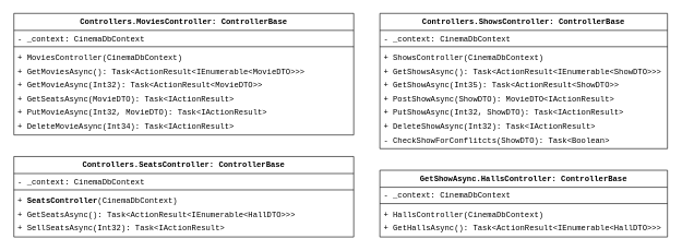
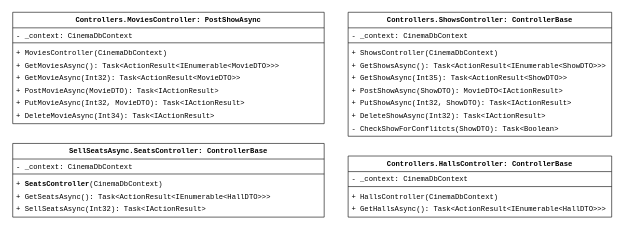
  <mxCell id="0" />
  <mxCell id="1" parent="0" />
- <mxCell id="2" value="&lt;font&gt;Controllers.MoviesController: ControllerBase&lt;/font&gt;" style="swimlane;fontStyle=1;align=center;verticalAlign=top;childLayout=stackLayout;horizontal=1;startSize=26;horizontalStack=0;resizeParent=1;resizeParentMax=0;resizeLast=0;collapsible=1;marginBottom=0;whiteSpace=wrap;html=1;fontFamily=Courier New;fillColor=none;" parent="1" vertex="1"><mxGeometry x="20" y="20" width="520" height="186" as="geometry" /></mxCell>
+ <mxCell id="2" value="&lt;font&gt;Controllers.MoviesController: PostShowAsync&lt;/font&gt;" style="swimlane;fontStyle=1;align=center;verticalAlign=top;childLayout=stackLayout;horizontal=1;startSize=26;horizontalStack=0;resizeParent=1;resizeParentMax=0;resizeLast=0;collapsible=1;marginBottom=0;whiteSpace=wrap;html=1;fontFamily=Courier New;fillColor=none;" parent="1" vertex="1"><mxGeometry x="20" y="20" width="520" height="186" as="geometry" /></mxCell>
  <mxCell id="3" value="- _context: CinemaDbContext" style="text;strokeColor=none;fillColor=none;align=left;verticalAlign=top;spacingLeft=4;spacingRight=4;overflow=hidden;rotatable=0;points=[[0,0.5],[1,0.5]];portConstraint=eastwest;whiteSpace=wrap;html=1;fontFamily=Courier New;" parent="2" vertex="1"><mxGeometry y="26" width="520" height="21" as="geometry" /></mxCell>
  <mxCell id="4" value="" style="line;strokeWidth=1;fillColor=none;align=left;verticalAlign=middle;spacingTop=-1;spacingLeft=3;spacingRight=3;rotatable=0;labelPosition=right;points=[];portConstraint=eastwest;strokeColor=inherit;" parent="2" vertex="1"><mxGeometry y="47" width="520" height="8" as="geometry" /></mxCell>
  <mxCell id="5" value="+ MoviesController(CinemaDbContext)" style="text;strokeColor=none;fillColor=none;align=left;verticalAlign=top;spacingLeft=4;spacingRight=4;overflow=hidden;rotatable=0;points=[[0,0.5],[1,0.5]];portConstraint=eastwest;whiteSpace=wrap;html=1;fontFamily=Courier New;" parent="2" vertex="1"><mxGeometry y="55" width="520" height="21" as="geometry" /></mxCell>
  <mxCell id="6" value="+ GetMoviesAsync(): Task&amp;lt;ActionResult&amp;lt;IEnumerable&amp;lt;MovieDTO&amp;gt;&amp;gt;&amp;gt;" style="text;strokeColor=none;fillColor=none;align=left;verticalAlign=top;spacingLeft=4;spacingRight=4;overflow=hidden;rotatable=0;points=[[0,0.5],[1,0.5]];portConstraint=eastwest;whiteSpace=wrap;html=1;fontFamily=Courier New;" parent="2" vertex="1"><mxGeometry y="76" width="520" height="21" as="geometry" /></mxCell>
  <mxCell id="7" value="+ GetMovieAsync(Int32): Task&amp;lt;ActionResult&amp;lt;MovieDTO&amp;gt;&amp;gt;" style="text;strokeColor=none;fillColor=none;align=left;verticalAlign=top;spacingLeft=4;spacingRight=4;overflow=hidden;rotatable=0;points=[[0,0.5],[1,0.5]];portConstraint=eastwest;whiteSpace=wrap;html=1;fontFamily=Courier New;" vertex="1" parent="2"><mxGeometry y="97" width="520" height="21" as="geometry" /></mxCell>
- <mxCell id="8" value="+ GetSeatsAsync(MovieDTO): Task&amp;lt;IActionResult&amp;gt;" style="text;strokeColor=none;fillColor=none;align=left;verticalAlign=top;spacingLeft=4;spacingRight=4;overflow=hidden;rotatable=0;points=[[0,0.5],[1,0.5]];portConstraint=eastwest;whiteSpace=wrap;html=1;fontFamily=Courier New;" vertex="1" parent="2"><mxGeometry y="118" width="520" height="21" as="geometry" /></mxCell>
+ <mxCell id="8" value="+ PostMovieAsync(MovieDTO): Task&amp;lt;IActionResult&amp;gt;" style="text;strokeColor=none;fillColor=none;align=left;verticalAlign=top;spacingLeft=4;spacingRight=4;overflow=hidden;rotatable=0;points=[[0,0.5],[1,0.5]];portConstraint=eastwest;whiteSpace=wrap;html=1;fontFamily=Courier New;" vertex="1" parent="2"><mxGeometry y="118" width="520" height="21" as="geometry" /></mxCell>
  <mxCell id="9" value="+ PutMovieAsync(Int32, MovieDTO): Task&amp;lt;IActionResult&amp;gt;" style="text;strokeColor=none;fillColor=none;align=left;verticalAlign=top;spacingLeft=4;spacingRight=4;overflow=hidden;rotatable=0;points=[[0,0.5],[1,0.5]];portConstraint=eastwest;whiteSpace=wrap;html=1;fontFamily=Courier New;" vertex="1" parent="2"><mxGeometry y="139" width="520" height="21" as="geometry" /></mxCell>
  <mxCell id="10" value="+ DeleteMovieAsync(Int34): Task&amp;lt;IActionResult&amp;gt;" style="text;strokeColor=none;fillColor=none;align=left;verticalAlign=top;spacingLeft=4;spacingRight=4;overflow=hidden;rotatable=0;points=[[0,0.5],[1,0.5]];portConstraint=eastwest;whiteSpace=wrap;html=1;fontFamily=Courier New;" parent="2" vertex="1"><mxGeometry y="160" width="520" height="26" as="geometry" /></mxCell>
- <mxCell id="11" value="&lt;font&gt;GetShowAsync.HallsController: ControllerBase&lt;/font&gt;" style="swimlane;fontStyle=1;align=center;verticalAlign=top;childLayout=stackLayout;horizontal=1;startSize=26;horizontalStack=0;resizeParent=1;resizeParentMax=0;resizeLast=0;collapsible=1;marginBottom=0;whiteSpace=wrap;html=1;fontFamily=Courier New;fillColor=none;" vertex="1" parent="1"><mxGeometry x="580" y="260" width="440" height="102" as="geometry" /></mxCell>
+ <mxCell id="11" value="&lt;font&gt;Controllers.HallsController: ControllerBase&lt;/font&gt;" style="swimlane;fontStyle=1;align=center;verticalAlign=top;childLayout=stackLayout;horizontal=1;startSize=26;horizontalStack=0;resizeParent=1;resizeParentMax=0;resizeLast=0;collapsible=1;marginBottom=0;whiteSpace=wrap;html=1;fontFamily=Courier New;fillColor=none;" vertex="1" parent="1"><mxGeometry x="580" y="260" width="440" height="102" as="geometry" /></mxCell>
  <mxCell id="12" value="- _context: CinemaDbContext" style="text;strokeColor=none;fillColor=none;align=left;verticalAlign=top;spacingLeft=4;spacingRight=4;overflow=hidden;rotatable=0;points=[[0,0.5],[1,0.5]];portConstraint=eastwest;whiteSpace=wrap;html=1;fontFamily=Courier New;" vertex="1" parent="11"><mxGeometry y="26" width="440" height="21" as="geometry" /></mxCell>
  <mxCell id="13" value="" style="line;strokeWidth=1;fillColor=none;align=left;verticalAlign=middle;spacingTop=-1;spacingLeft=3;spacingRight=3;rotatable=0;labelPosition=right;points=[];portConstraint=eastwest;strokeColor=inherit;" vertex="1" parent="11"><mxGeometry y="47" width="440" height="8" as="geometry" /></mxCell>
  <mxCell id="14" value="+ HallsController(CinemaDbContext)" style="text;strokeColor=none;fillColor=none;align=left;verticalAlign=top;spacingLeft=4;spacingRight=4;overflow=hidden;rotatable=0;points=[[0,0.5],[1,0.5]];portConstraint=eastwest;whiteSpace=wrap;html=1;fontFamily=Courier New;" vertex="1" parent="11"><mxGeometry y="55" width="440" height="21" as="geometry" /></mxCell>
  <mxCell id="15" value="+ GetHallsAsync(): Task&amp;lt;ActionResult&amp;lt;IEnumerable&amp;lt;HallDTO&amp;gt;&amp;gt;&amp;gt;" style="text;strokeColor=none;fillColor=none;align=left;verticalAlign=top;spacingLeft=4;spacingRight=4;overflow=hidden;rotatable=0;points=[[0,0.5],[1,0.5]];portConstraint=eastwest;whiteSpace=wrap;html=1;fontFamily=Courier New;" vertex="1" parent="11"><mxGeometry y="76" width="440" height="26" as="geometry" /></mxCell>
- <mxCell id="16" value="&lt;font&gt;Controllers.SeatsController: ControllerBase&lt;/font&gt;" style="swimlane;fontStyle=1;align=center;verticalAlign=top;childLayout=stackLayout;horizontal=1;startSize=26;horizontalStack=0;resizeParent=1;resizeParentMax=0;resizeLast=0;collapsible=1;marginBottom=0;whiteSpace=wrap;html=1;fontFamily=Courier New;fillColor=none;" vertex="1" parent="1"><mxGeometry x="20" y="239" width="520" height="123" as="geometry" /></mxCell>
+ <mxCell id="16" value="&lt;font&gt;SellSeatsAsync.SeatsController: ControllerBase&lt;/font&gt;" style="swimlane;fontStyle=1;align=center;verticalAlign=top;childLayout=stackLayout;horizontal=1;startSize=26;horizontalStack=0;resizeParent=1;resizeParentMax=0;resizeLast=0;collapsible=1;marginBottom=0;whiteSpace=wrap;html=1;fontFamily=Courier New;fillColor=none;" vertex="1" parent="1"><mxGeometry x="20" y="239" width="520" height="123" as="geometry" /></mxCell>
  <mxCell id="17" value="- _context: CinemaDbContext" style="text;strokeColor=none;fillColor=none;align=left;verticalAlign=top;spacingLeft=4;spacingRight=4;overflow=hidden;rotatable=0;points=[[0,0.5],[1,0.5]];portConstraint=eastwest;whiteSpace=wrap;html=1;fontFamily=Courier New;" vertex="1" parent="16"><mxGeometry y="26" width="520" height="21" as="geometry" /></mxCell>
  <mxCell id="18" value="" style="line;strokeWidth=1;fillColor=none;align=left;verticalAlign=middle;spacingTop=-1;spacingLeft=3;spacingRight=3;rotatable=0;labelPosition=right;points=[];portConstraint=eastwest;strokeColor=inherit;" vertex="1" parent="16"><mxGeometry y="47" width="520" height="8" as="geometry" /></mxCell>
  <mxCell id="19" value="+&amp;nbsp;&lt;span style=&quot;font-weight: 700; text-align: center;&quot;&gt;SeatsController&lt;/span&gt;(CinemaDbContext)" style="text;strokeColor=none;fillColor=none;align=left;verticalAlign=top;spacingLeft=4;spacingRight=4;overflow=hidden;rotatable=0;points=[[0,0.5],[1,0.5]];portConstraint=eastwest;whiteSpace=wrap;html=1;fontFamily=Courier New;" vertex="1" parent="16"><mxGeometry y="55" width="520" height="21" as="geometry" /></mxCell>
  <mxCell id="20" value="+ GetSeatsAsync(): Task&amp;lt;ActionResult&amp;lt;IEnumerable&amp;lt;HallDTO&amp;gt;&amp;gt;&amp;gt;" style="text;strokeColor=none;fillColor=none;align=left;verticalAlign=top;spacingLeft=4;spacingRight=4;overflow=hidden;rotatable=0;points=[[0,0.5],[1,0.5]];portConstraint=eastwest;whiteSpace=wrap;html=1;fontFamily=Courier New;" vertex="1" parent="16"><mxGeometry y="76" width="520" height="21" as="geometry" /></mxCell>
  <mxCell id="21" value="+ SellSeatsAsync(Int32): Task&amp;lt;IActionResult&amp;gt;" style="text;strokeColor=none;fillColor=none;align=left;verticalAlign=top;spacingLeft=4;spacingRight=4;overflow=hidden;rotatable=0;points=[[0,0.5],[1,0.5]];portConstraint=eastwest;whiteSpace=wrap;html=1;fontFamily=Courier New;" vertex="1" parent="16"><mxGeometry y="97" width="520" height="26" as="geometry" /></mxCell>
  <mxCell id="22" value="Controllers.ShowsController: ControllerBase" style="swimlane;fontStyle=1;align=center;verticalAlign=top;childLayout=stackLayout;horizontal=1;startSize=26;horizontalStack=0;resizeParent=1;resizeParentMax=0;resizeLast=0;collapsible=1;marginBottom=0;whiteSpace=wrap;html=1;fontFamily=Courier New;fillColor=none;" vertex="1" parent="1"><mxGeometry x="580" y="20" width="440" height="207" as="geometry" /></mxCell>
  <mxCell id="23" value="- _context: CinemaDbContext" style="text;strokeColor=none;fillColor=none;align=left;verticalAlign=top;spacingLeft=4;spacingRight=4;overflow=hidden;rotatable=0;points=[[0,0.5],[1,0.5]];portConstraint=eastwest;whiteSpace=wrap;html=1;fontFamily=Courier New;" vertex="1" parent="22"><mxGeometry y="26" width="440" height="21" as="geometry" /></mxCell>
  <mxCell id="24" value="" style="line;strokeWidth=1;fillColor=none;align=left;verticalAlign=middle;spacingTop=-1;spacingLeft=3;spacingRight=3;rotatable=0;labelPosition=right;points=[];portConstraint=eastwest;strokeColor=inherit;" vertex="1" parent="22"><mxGeometry y="47" width="440" height="8" as="geometry" /></mxCell>
  <mxCell id="25" value="+ ShowsController(CinemaDbContext)" style="text;strokeColor=none;fillColor=none;align=left;verticalAlign=top;spacingLeft=4;spacingRight=4;overflow=hidden;rotatable=0;points=[[0,0.5],[1,0.5]];portConstraint=eastwest;whiteSpace=wrap;html=1;fontFamily=Courier New;" vertex="1" parent="22"><mxGeometry y="55" width="440" height="21" as="geometry" /></mxCell>
  <mxCell id="26" value="+ GetShowsAsync(): Task&amp;lt;ActionResult&amp;lt;IEnumerable&amp;lt;ShowDTO&amp;gt;&amp;gt;&amp;gt;" style="text;strokeColor=none;fillColor=none;align=left;verticalAlign=top;spacingLeft=4;spacingRight=4;overflow=hidden;rotatable=0;points=[[0,0.5],[1,0.5]];portConstraint=eastwest;whiteSpace=wrap;html=1;fontFamily=Courier New;" vertex="1" parent="22"><mxGeometry y="76" width="440" height="21" as="geometry" /></mxCell>
  <mxCell id="27" value="+ GetShowAsync(Int35): Task&amp;lt;ActionResult&amp;lt;ShowDTO&amp;gt;&amp;gt;" style="text;strokeColor=none;fillColor=none;align=left;verticalAlign=top;spacingLeft=4;spacingRight=4;overflow=hidden;rotatable=0;points=[[0,0.5],[1,0.5]];portConstraint=eastwest;whiteSpace=wrap;html=1;fontFamily=Courier New;" vertex="1" parent="22"><mxGeometry y="97" width="440" height="21" as="geometry" /></mxCell>
  <mxCell id="28" value="+ PostShowAsync(ShowDTO): MovieDTO&amp;lt;IActionResult&amp;gt;" style="text;strokeColor=none;fillColor=none;align=left;verticalAlign=top;spacingLeft=4;spacingRight=4;overflow=hidden;rotatable=0;points=[[0,0.5],[1,0.5]];portConstraint=eastwest;whiteSpace=wrap;html=1;fontFamily=Courier New;" vertex="1" parent="22"><mxGeometry y="118" width="440" height="21" as="geometry" /></mxCell>
  <mxCell id="29" value="+ PutShowAsync(Int32, ShowDTO): Task&amp;lt;IActionResult&amp;gt;" style="text;strokeColor=none;fillColor=none;align=left;verticalAlign=top;spacingLeft=4;spacingRight=4;overflow=hidden;rotatable=0;points=[[0,0.5],[1,0.5]];portConstraint=eastwest;whiteSpace=wrap;html=1;fontFamily=Courier New;" vertex="1" parent="22"><mxGeometry y="139" width="440" height="21" as="geometry" /></mxCell>
  <mxCell id="30" value="+ DeleteShowAsync(Int32): Task&amp;lt;IActionResult&amp;gt;" style="text;strokeColor=none;fillColor=none;align=left;verticalAlign=top;spacingLeft=4;spacingRight=4;overflow=hidden;rotatable=0;points=[[0,0.5],[1,0.5]];portConstraint=eastwest;whiteSpace=wrap;html=1;fontFamily=Courier New;" vertex="1" parent="22"><mxGeometry y="160" width="440" height="21" as="geometry" /></mxCell>
  <mxCell id="31" value="- CheckShowForConflitcts(ShowDTO): Task&amp;lt;Boolean&amp;gt;" style="text;strokeColor=none;fillColor=none;align=left;verticalAlign=top;spacingLeft=4;spacingRight=4;overflow=hidden;rotatable=0;points=[[0,0.5],[1,0.5]];portConstraint=eastwest;whiteSpace=wrap;html=1;fontFamily=Courier New;" vertex="1" parent="22"><mxGeometry y="181" width="440" height="26" as="geometry" /></mxCell>
